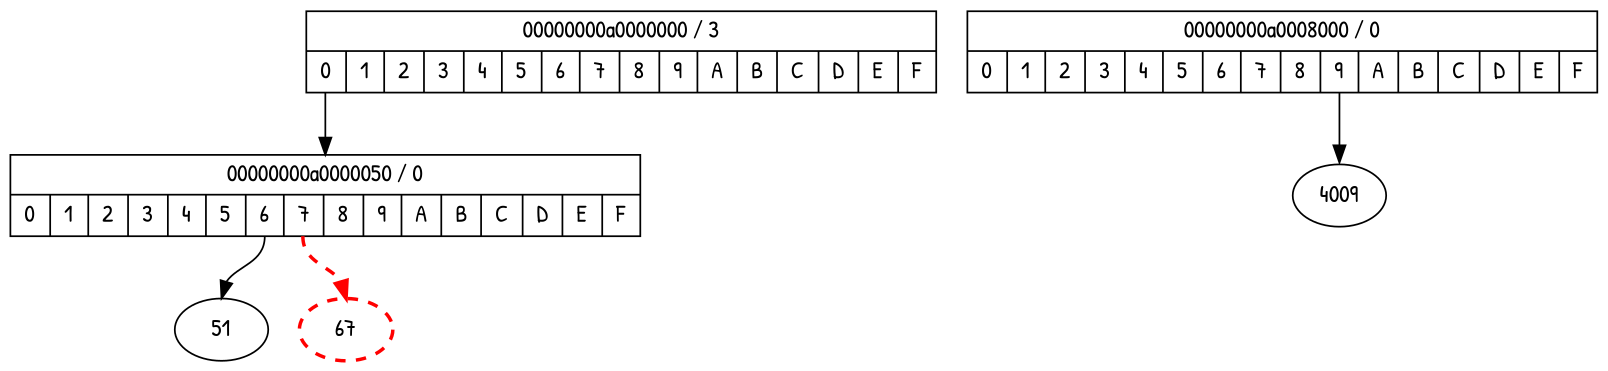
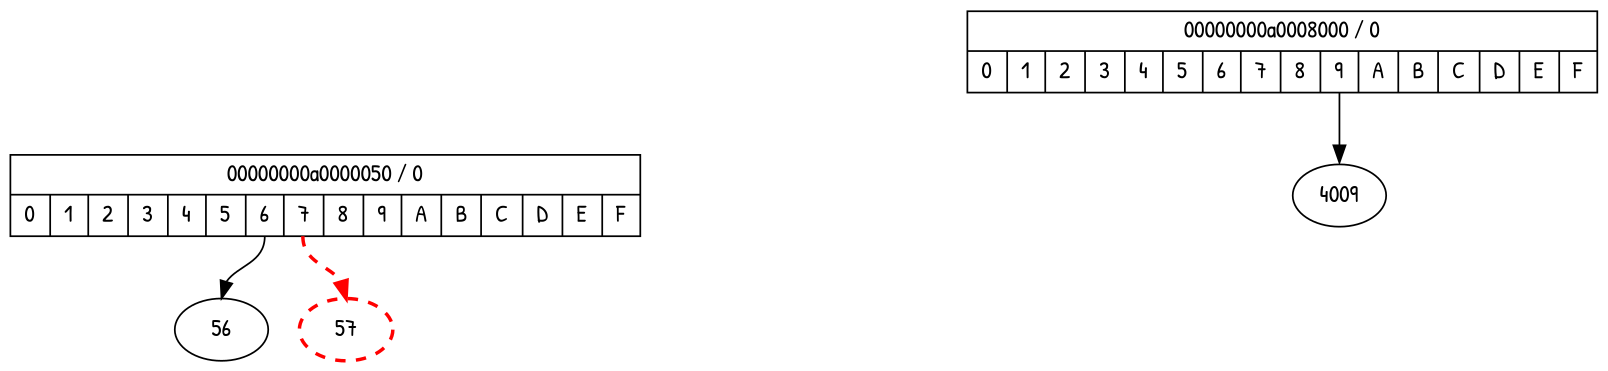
  digraph {
    fontname="Patrick Hand"
    node [fontname="Patrick Hand"]
    edge [fontname="Patrick Hand" headport=n]
-   n1 [label="{00000000a0000000 / 3|{<0>0|<1>1|<2>2|<3>3|<4>4|<5>5|<6>6|<7>7|<8>8|<9>9|<A>A|<B>B|<C>C|<D>D|<E>E|<F>F}}" shape=record]
    n2 [label="{00000000a0000050 / 0|{<0>0|<1>1|<2>2|<3>3|<4>4|<5>5|<6>6|<7>7|<8>8|<9>9|<A>A|<B>B|<C>C|<D>D|<E>E|<F>F}}" shape=record]
-   56 [label=51]
-   57 [color=red penwidth=2 style=dashed label=67]
+   56
+   57 [color=red penwidth=2 style=dashed]
    n5 [label="{00000000a0008000 / 0|{<0>0|<1>1|<2>2|<3>3|<4>4|<5>5|<6>6|<7>7|<8>8|<9>9|<A>A|<B>B|<C>C|<D>D|<E>E|<F>F}}" shape=record]
    n6 [label=4009]
-   n1 -> n2 [tailport="0:s"]
    n2 -> 56 [tailport="6:s"]
    n2 -> 57 [color=red penwidth=2 style=dashed tailport="7:s"]
    n5 -> n6 [tailport="9:s"]
  }
